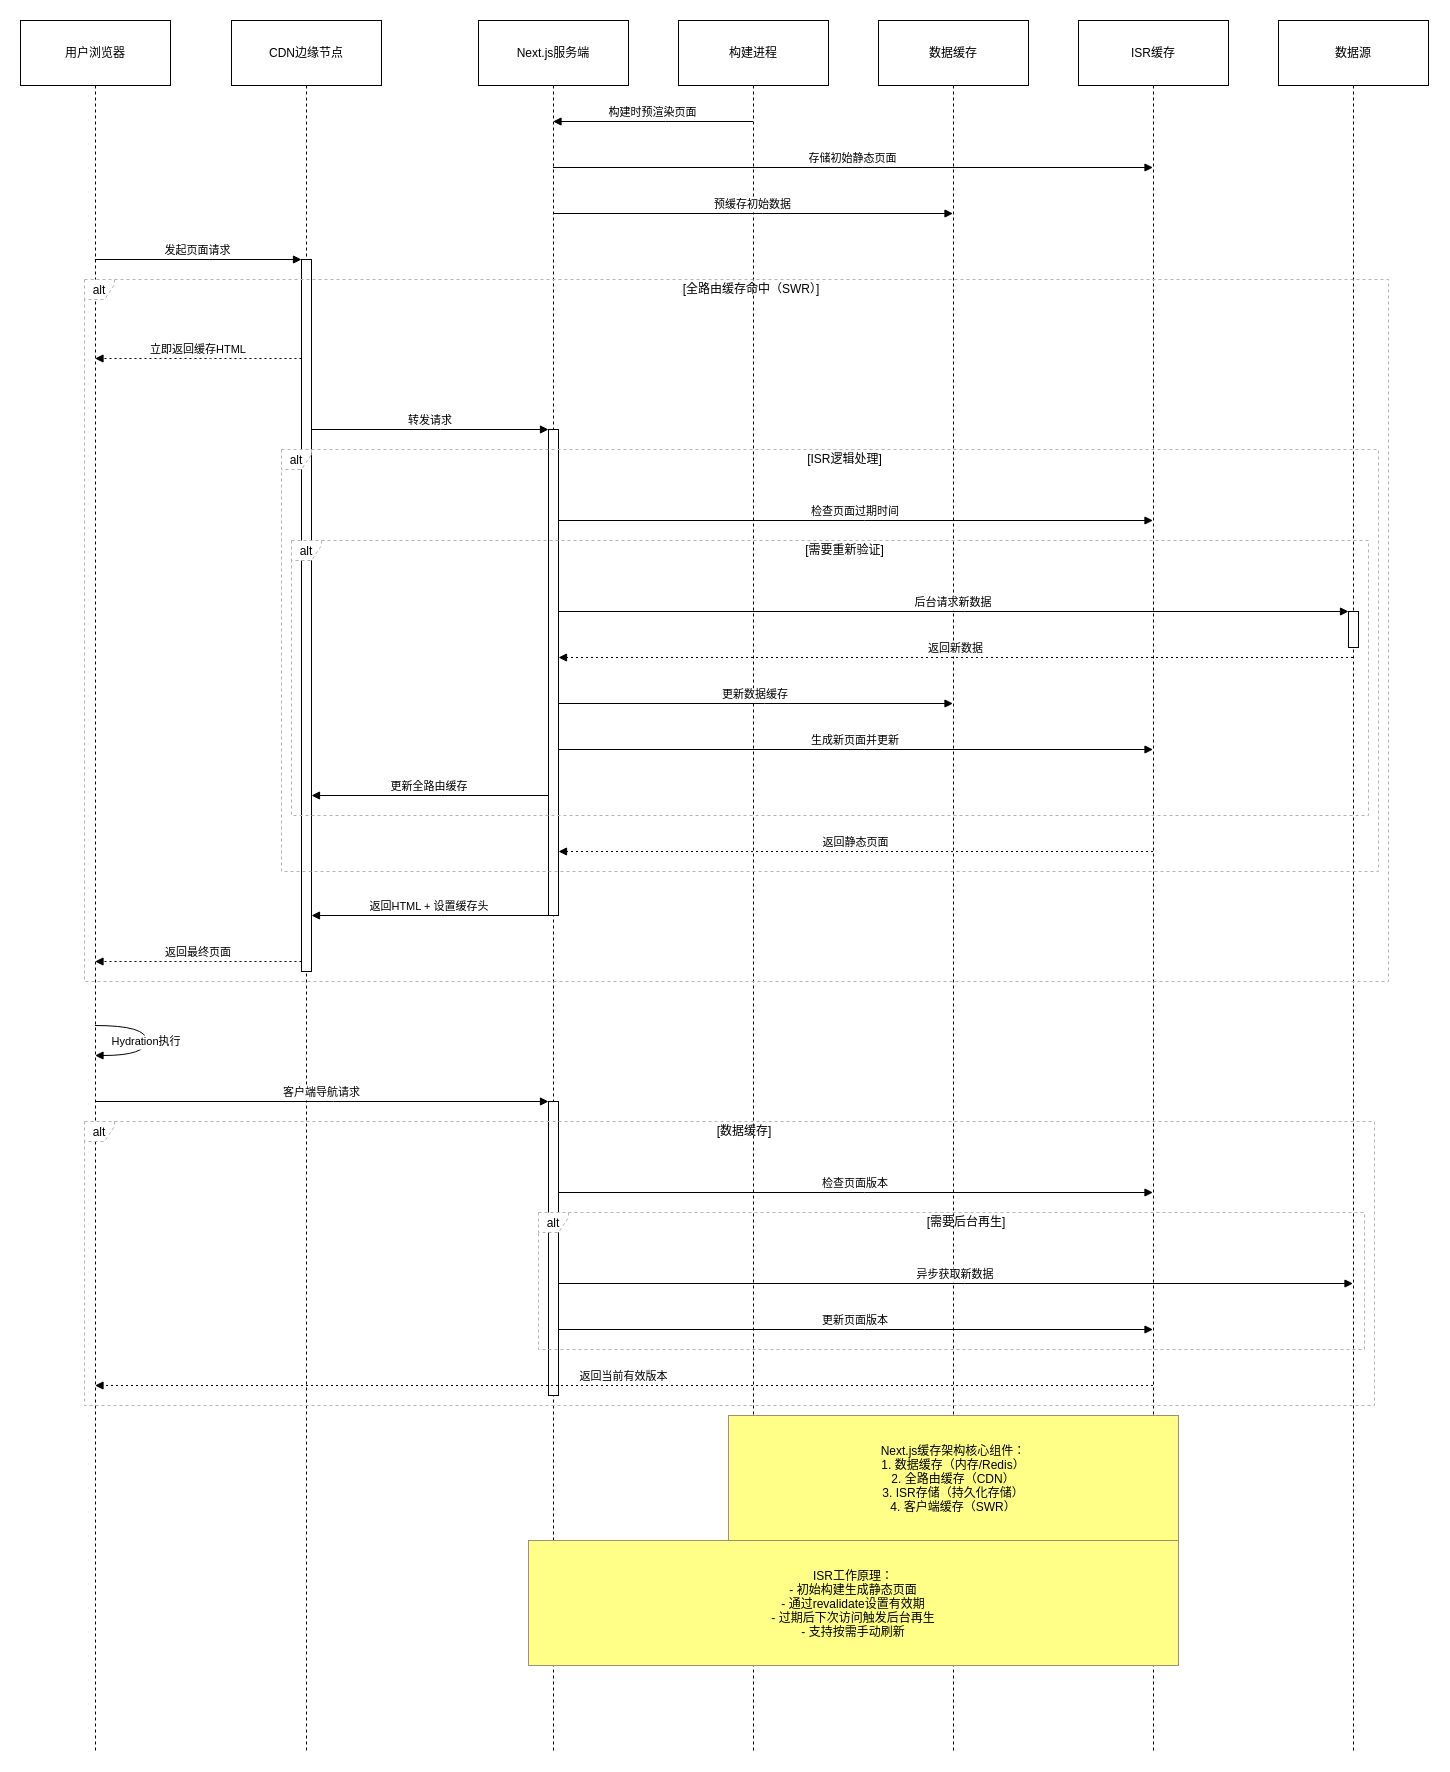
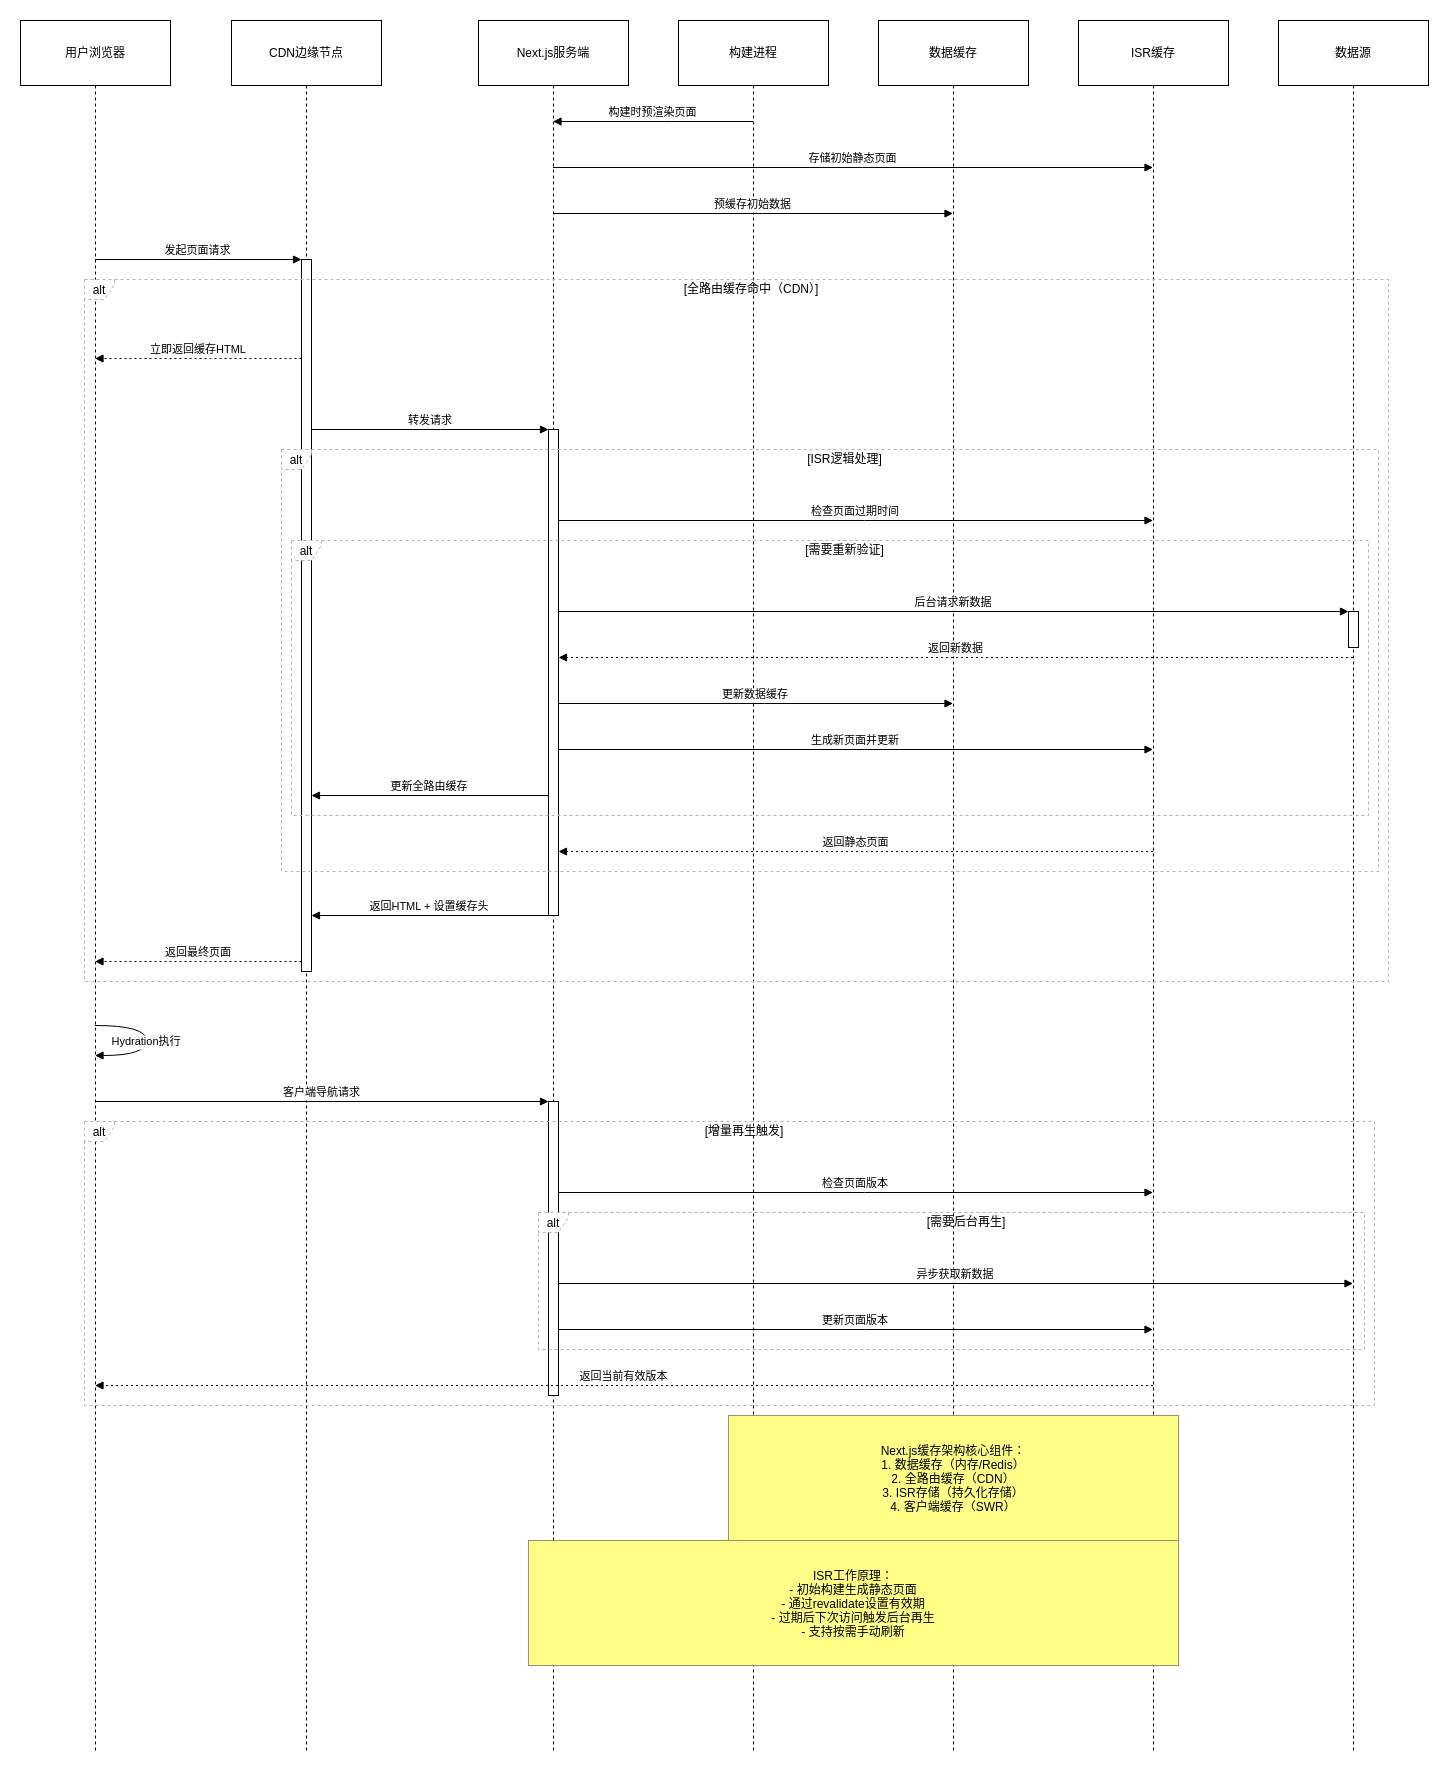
  <mxCell id="0" />
  <mxCell id="1" parent="0" />
  <mxCell id="2" value="用户浏览器" style="shape=umlLifeline;perimeter=lifelinePerimeter;whiteSpace=wrap;container=1;dropTarget=0;collapsible=0;recursiveResize=0;outlineConnect=0;portConstraint=eastwest;newEdgeStyle={&quot;edgeStyle&quot;:&quot;elbowEdgeStyle&quot;,&quot;elbow&quot;:&quot;vertical&quot;,&quot;curved&quot;:0,&quot;rounded&quot;:0};size=65;" vertex="1" parent="1"><mxGeometry x="20" y="20" width="150" height="1730" as="geometry" /></mxCell>
  <mxCell id="3" value="CDN边缘节点" style="shape=umlLifeline;perimeter=lifelinePerimeter;whiteSpace=wrap;container=1;dropTarget=0;collapsible=0;recursiveResize=0;outlineConnect=0;portConstraint=eastwest;newEdgeStyle={&quot;edgeStyle&quot;:&quot;elbowEdgeStyle&quot;,&quot;elbow&quot;:&quot;vertical&quot;,&quot;curved&quot;:0,&quot;rounded&quot;:0};size=65;" vertex="1" parent="1"><mxGeometry x="231" y="20" width="150" height="1730" as="geometry" /></mxCell>
  <mxCell id="4" value="" style="points=[];perimeter=orthogonalPerimeter;outlineConnect=0;targetShapes=umlLifeline;portConstraint=eastwest;newEdgeStyle={&quot;edgeStyle&quot;:&quot;elbowEdgeStyle&quot;,&quot;elbow&quot;:&quot;vertical&quot;,&quot;curved&quot;:0,&quot;rounded&quot;:0}" vertex="1" parent="3"><mxGeometry x="70" y="239" width="10" height="712" as="geometry" /></mxCell>
  <mxCell id="5" value="Next.js服务端" style="shape=umlLifeline;perimeter=lifelinePerimeter;whiteSpace=wrap;container=1;dropTarget=0;collapsible=0;recursiveResize=0;outlineConnect=0;portConstraint=eastwest;newEdgeStyle={&quot;edgeStyle&quot;:&quot;elbowEdgeStyle&quot;,&quot;elbow&quot;:&quot;vertical&quot;,&quot;curved&quot;:0,&quot;rounded&quot;:0};size=65;" vertex="1" parent="1"><mxGeometry x="478" y="20" width="150" height="1730" as="geometry" /></mxCell>
  <mxCell id="6" value="" style="points=[];perimeter=orthogonalPerimeter;outlineConnect=0;targetShapes=umlLifeline;portConstraint=eastwest;newEdgeStyle={&quot;edgeStyle&quot;:&quot;elbowEdgeStyle&quot;,&quot;elbow&quot;:&quot;vertical&quot;,&quot;curved&quot;:0,&quot;rounded&quot;:0}" vertex="1" parent="5"><mxGeometry x="70" y="409" width="10" height="486" as="geometry" /></mxCell>
  <mxCell id="7" value="" style="points=[];perimeter=orthogonalPerimeter;outlineConnect=0;targetShapes=umlLifeline;portConstraint=eastwest;newEdgeStyle={&quot;edgeStyle&quot;:&quot;elbowEdgeStyle&quot;,&quot;elbow&quot;:&quot;vertical&quot;,&quot;curved&quot;:0,&quot;rounded&quot;:0}" vertex="1" parent="5"><mxGeometry x="70" y="1081" width="10" height="294" as="geometry" /></mxCell>
  <mxCell id="8" value="构建进程" style="shape=umlLifeline;perimeter=lifelinePerimeter;whiteSpace=wrap;container=1;dropTarget=0;collapsible=0;recursiveResize=0;outlineConnect=0;portConstraint=eastwest;newEdgeStyle={&quot;edgeStyle&quot;:&quot;elbowEdgeStyle&quot;,&quot;elbow&quot;:&quot;vertical&quot;,&quot;curved&quot;:0,&quot;rounded&quot;:0};size=65;" vertex="1" parent="1"><mxGeometry x="678" y="20" width="150" height="1730" as="geometry" /></mxCell>
  <mxCell id="9" value="数据缓存" style="shape=umlLifeline;perimeter=lifelinePerimeter;whiteSpace=wrap;container=1;dropTarget=0;collapsible=0;recursiveResize=0;outlineConnect=0;portConstraint=eastwest;newEdgeStyle={&quot;edgeStyle&quot;:&quot;elbowEdgeStyle&quot;,&quot;elbow&quot;:&quot;vertical&quot;,&quot;curved&quot;:0,&quot;rounded&quot;:0};size=65;" vertex="1" parent="1"><mxGeometry x="878" y="20" width="150" height="1730" as="geometry" /></mxCell>
  <mxCell id="10" value="ISR缓存" style="shape=umlLifeline;perimeter=lifelinePerimeter;whiteSpace=wrap;container=1;dropTarget=0;collapsible=0;recursiveResize=0;outlineConnect=0;portConstraint=eastwest;newEdgeStyle={&quot;edgeStyle&quot;:&quot;elbowEdgeStyle&quot;,&quot;elbow&quot;:&quot;vertical&quot;,&quot;curved&quot;:0,&quot;rounded&quot;:0};size=65;" vertex="1" parent="1"><mxGeometry x="1078" y="20" width="150" height="1730" as="geometry" /></mxCell>
  <mxCell id="11" value="数据源" style="shape=umlLifeline;perimeter=lifelinePerimeter;whiteSpace=wrap;container=1;dropTarget=0;collapsible=0;recursiveResize=0;outlineConnect=0;portConstraint=eastwest;newEdgeStyle={&quot;edgeStyle&quot;:&quot;elbowEdgeStyle&quot;,&quot;elbow&quot;:&quot;vertical&quot;,&quot;curved&quot;:0,&quot;rounded&quot;:0};size=65;" vertex="1" parent="1"><mxGeometry x="1278" y="20" width="150" height="1730" as="geometry" /></mxCell>
  <mxCell id="12" value="" style="points=[];perimeter=orthogonalPerimeter;outlineConnect=0;targetShapes=umlLifeline;portConstraint=eastwest;newEdgeStyle={&quot;edgeStyle&quot;:&quot;elbowEdgeStyle&quot;,&quot;elbow&quot;:&quot;vertical&quot;,&quot;curved&quot;:0,&quot;rounded&quot;:0}" vertex="1" parent="11"><mxGeometry x="70" y="591" width="10" height="36" as="geometry" /></mxCell>
  <mxCell id="13" value="alt" style="shape=umlFrame;dashed=1;pointerEvents=0;dropTarget=0;strokeColor=#B3B3B3;height=20;width=30" vertex="1" parent="1"><mxGeometry x="291" y="540" width="1077" height="275" as="geometry" /></mxCell>
  <mxCell id="14" value="[需要重新验证]" style="text;strokeColor=none;fillColor=none;align=center;verticalAlign=middle;whiteSpace=wrap;" vertex="1" parent="13"><mxGeometry x="30" width="1047" height="20" as="geometry" /></mxCell>
  <mxCell id="15" value="alt" style="shape=umlFrame;dashed=1;pointerEvents=0;dropTarget=0;strokeColor=#B3B3B3;height=20;width=30" vertex="1" parent="1"><mxGeometry x="281" y="449" width="1097" height="422" as="geometry" /></mxCell>
  <mxCell id="16" value="[ISR逻辑处理]" style="text;strokeColor=none;fillColor=none;align=center;verticalAlign=middle;whiteSpace=wrap;" vertex="1" parent="15"><mxGeometry x="30" width="1067" height="20" as="geometry" /></mxCell>
  <mxCell id="17" value="alt" style="shape=umlFrame;dashed=1;pointerEvents=0;dropTarget=0;strokeColor=#B3B3B3;height=20;width=30" vertex="1" parent="1"><mxGeometry x="84" y="279" width="1304" height="702" as="geometry" /></mxCell>
- <mxCell id="18" value="[全路由缓存命中（SWR）]" style="text;strokeColor=none;fillColor=none;align=center;verticalAlign=middle;whiteSpace=wrap;" vertex="1" parent="17"><mxGeometry x="30" width="1274" height="20" as="geometry" /></mxCell>
+ <mxCell id="18" value="[全路由缓存命中（CDN）]" style="text;strokeColor=none;fillColor=none;align=center;verticalAlign=middle;whiteSpace=wrap;" vertex="1" parent="17"><mxGeometry x="30" width="1274" height="20" as="geometry" /></mxCell>
  <mxCell id="19" value="" style="shape=line;dashed=1;whiteSpace=wrap;verticalAlign=top;labelPosition=center;verticalLabelPosition=middle;align=center;strokeColor=#B3B3B3;" vertex="1" parent="17"><mxGeometry y="104" width="1304" as="geometry" /></mxCell>
  <mxCell id="20" value="alt" style="shape=umlFrame;dashed=1;pointerEvents=0;dropTarget=0;strokeColor=#B3B3B3;height=20;width=30" vertex="1" parent="1"><mxGeometry x="538" y="1212" width="826" height="137" as="geometry" /></mxCell>
  <mxCell id="21" value="[需要后台再生]" style="text;strokeColor=none;fillColor=none;align=center;verticalAlign=middle;whiteSpace=wrap;" vertex="1" parent="20"><mxGeometry x="30" width="796" height="20" as="geometry" /></mxCell>
  <mxCell id="22" value="alt" style="shape=umlFrame;dashed=1;pointerEvents=0;dropTarget=0;strokeColor=#B3B3B3;height=20;width=30" vertex="1" parent="1"><mxGeometry x="84" y="1121" width="1290" height="284" as="geometry" /></mxCell>
- <mxCell id="23" value="[数据缓存]" style="text;strokeColor=none;fillColor=none;align=center;verticalAlign=middle;whiteSpace=wrap;" vertex="1" parent="22"><mxGeometry x="30" width="1260" height="20" as="geometry" /></mxCell>
+ <mxCell id="23" value="[增量再生触发]" style="text;strokeColor=none;fillColor=none;align=center;verticalAlign=middle;whiteSpace=wrap;" vertex="1" parent="22"><mxGeometry x="30" width="1260" height="20" as="geometry" /></mxCell>
  <mxCell id="24" value="构建时预渲染页面" style="verticalAlign=bottom;edgeStyle=elbowEdgeStyle;elbow=vertical;curved=0;rounded=0;endArrow=block;" edge="1" parent="1" source="8" target="5"><mxGeometry relative="1" as="geometry"><Array as="points"><mxPoint x="665" y="121" /></Array></mxGeometry></mxCell>
  <mxCell id="25" value="存储初始静态页面" style="verticalAlign=bottom;edgeStyle=elbowEdgeStyle;elbow=vertical;curved=0;rounded=0;endArrow=block;" edge="1" parent="1" source="5" target="10"><mxGeometry relative="1" as="geometry"><Array as="points"><mxPoint x="862" y="167" /></Array></mxGeometry></mxCell>
  <mxCell id="26" value="预缓存初始数据" style="verticalAlign=bottom;edgeStyle=elbowEdgeStyle;elbow=vertical;curved=0;rounded=0;endArrow=block;" edge="1" parent="1" source="5" target="9"><mxGeometry relative="1" as="geometry"><Array as="points"><mxPoint x="762" y="213" /></Array></mxGeometry></mxCell>
  <mxCell id="27" value="发起页面请求" style="verticalAlign=bottom;edgeStyle=elbowEdgeStyle;elbow=vertical;curved=0;rounded=0;endArrow=block;" edge="1" parent="1" source="2" target="4"><mxGeometry relative="1" as="geometry"><Array as="points"><mxPoint x="209" y="259" /></Array></mxGeometry></mxCell>
  <mxCell id="28" value="立即返回缓存HTML" style="verticalAlign=bottom;edgeStyle=elbowEdgeStyle;elbow=vertical;curved=0;rounded=0;dashed=1;dashPattern=2 3;endArrow=block;" edge="1" parent="1" source="4" target="2"><mxGeometry relative="1" as="geometry"><Array as="points"><mxPoint x="210" y="358" /></Array></mxGeometry></mxCell>
  <mxCell id="29" value="转发请求" style="verticalAlign=bottom;edgeStyle=elbowEdgeStyle;elbow=vertical;curved=0;rounded=0;endArrow=block;" edge="1" parent="1" source="4" target="6"><mxGeometry relative="1" as="geometry"><Array as="points"><mxPoint x="440" y="429" /></Array></mxGeometry></mxCell>
  <mxCell id="30" value="检查页面过期时间" style="verticalAlign=bottom;edgeStyle=elbowEdgeStyle;elbow=vertical;curved=0;rounded=0;endArrow=block;" edge="1" parent="1" source="6" target="10"><mxGeometry relative="1" as="geometry"><Array as="points"><mxPoint x="864" y="520" /></Array></mxGeometry></mxCell>
  <mxCell id="31" value="后台请求新数据" style="verticalAlign=bottom;edgeStyle=elbowEdgeStyle;elbow=vertical;curved=0;rounded=0;endArrow=block;" edge="1" parent="1" source="6" target="12"><mxGeometry relative="1" as="geometry"><Array as="points"><mxPoint x="964" y="611" /></Array></mxGeometry></mxCell>
  <mxCell id="32" value="返回新数据" style="verticalAlign=bottom;edgeStyle=elbowEdgeStyle;elbow=vertical;curved=0;rounded=0;dashed=1;dashPattern=2 3;endArrow=block;" edge="1" parent="1" source="11" target="6"><mxGeometry relative="1" as="geometry"><Array as="points"><mxPoint x="965" y="657" /></Array></mxGeometry></mxCell>
  <mxCell id="33" value="更新数据缓存" style="verticalAlign=bottom;edgeStyle=elbowEdgeStyle;elbow=vertical;curved=0;rounded=0;endArrow=block;" edge="1" parent="1" source="6" target="9"><mxGeometry relative="1" as="geometry"><Array as="points"><mxPoint x="764" y="703" /></Array></mxGeometry></mxCell>
  <mxCell id="34" value="生成新页面并更新" style="verticalAlign=bottom;edgeStyle=elbowEdgeStyle;elbow=vertical;curved=0;rounded=0;endArrow=block;" edge="1" parent="1" source="6" target="10"><mxGeometry relative="1" as="geometry"><Array as="points"><mxPoint x="864" y="749" /></Array></mxGeometry></mxCell>
  <mxCell id="35" value="更新全路由缓存" style="verticalAlign=bottom;edgeStyle=elbowEdgeStyle;elbow=vertical;curved=0;rounded=0;endArrow=block;" edge="1" parent="1" source="6" target="4"><mxGeometry relative="1" as="geometry"><Array as="points"><mxPoint x="441" y="795" /></Array></mxGeometry></mxCell>
  <mxCell id="36" value="返回静态页面" style="verticalAlign=bottom;edgeStyle=elbowEdgeStyle;elbow=vertical;curved=0;rounded=0;dashed=1;dashPattern=2 3;endArrow=block;" edge="1" parent="1" source="10" target="6"><mxGeometry relative="1" as="geometry"><Array as="points"><mxPoint x="867" y="851" /></Array></mxGeometry></mxCell>
  <mxCell id="37" value="返回HTML + 设置缓存头" style="verticalAlign=bottom;edgeStyle=elbowEdgeStyle;elbow=vertical;curved=0;rounded=0;endArrow=block;" edge="1" parent="1" source="6" target="4"><mxGeometry relative="1" as="geometry"><Array as="points"><mxPoint x="441" y="915" /></Array></mxGeometry></mxCell>
  <mxCell id="38" value="返回最终页面" style="verticalAlign=bottom;edgeStyle=elbowEdgeStyle;elbow=vertical;curved=0;rounded=0;dashed=1;dashPattern=2 3;endArrow=block;" edge="1" parent="1" source="4" target="2"><mxGeometry relative="1" as="geometry"><Array as="points"><mxPoint x="210" y="961" /></Array></mxGeometry></mxCell>
  <mxCell id="39" value="Hydration执行" style="curved=1;endArrow=block;rounded=0;" edge="1" parent="1" source="2" target="2"><mxGeometry relative="1" as="geometry"><Array as="points"><mxPoint x="146" y="1025" /><mxPoint x="146" y="1055" /></Array></mxGeometry></mxCell>
  <mxCell id="40" value="客户端导航请求" style="verticalAlign=bottom;edgeStyle=elbowEdgeStyle;elbow=vertical;curved=0;rounded=0;endArrow=block;" edge="1" parent="1" source="2" target="7"><mxGeometry relative="1" as="geometry"><Array as="points"><mxPoint x="333" y="1101" /></Array></mxGeometry></mxCell>
  <mxCell id="41" value="检查页面版本" style="verticalAlign=bottom;edgeStyle=elbowEdgeStyle;elbow=vertical;curved=0;rounded=0;endArrow=block;" edge="1" parent="1" source="7" target="10"><mxGeometry relative="1" as="geometry"><Array as="points"><mxPoint x="864" y="1192" /></Array></mxGeometry></mxCell>
  <mxCell id="42" value="异步获取新数据" style="verticalAlign=bottom;edgeStyle=elbowEdgeStyle;elbow=vertical;curved=0;rounded=0;endArrow=block;" edge="1" parent="1" source="7" target="11"><mxGeometry relative="1" as="geometry"><Array as="points"><mxPoint x="964" y="1283" /></Array></mxGeometry></mxCell>
  <mxCell id="43" value="更新页面版本" style="verticalAlign=bottom;edgeStyle=elbowEdgeStyle;elbow=vertical;curved=0;rounded=0;endArrow=block;" edge="1" parent="1" source="7" target="10"><mxGeometry relative="1" as="geometry"><Array as="points"><mxPoint x="864" y="1329" /></Array></mxGeometry></mxCell>
  <mxCell id="44" value="返回当前有效版本" style="verticalAlign=bottom;edgeStyle=elbowEdgeStyle;elbow=vertical;curved=0;rounded=0;dashed=1;dashPattern=2 3;endArrow=block;" edge="1" parent="1" source="10" target="2"><mxGeometry relative="1" as="geometry"><Array as="points"><mxPoint x="636" y="1385" /></Array></mxGeometry></mxCell>
  <mxCell id="45" value="Next.js缓存架构核心组件：&#10;1. 数据缓存（内存/Redis）&#10;2. 全路由缓存（CDN）&#10;3. ISR存储（持久化存储）&#10;4. 客户端缓存（SWR）" style="fillColor=#ffff88;strokeColor=#9E916F;" vertex="1" parent="1"><mxGeometry x="728" y="1415" width="450" height="125" as="geometry" /></mxCell>
  <mxCell id="46" value="ISR工作原理：&#10;- 初始构建生成静态页面&#10;- 通过revalidate设置有效期&#10;- 过期后下次访问触发后台再生&#10;- 支持按需手动刷新" style="fillColor=#ffff88;strokeColor=#9E916F;" vertex="1" parent="1"><mxGeometry x="528" y="1540" width="650" height="125" as="geometry" /></mxCell>
